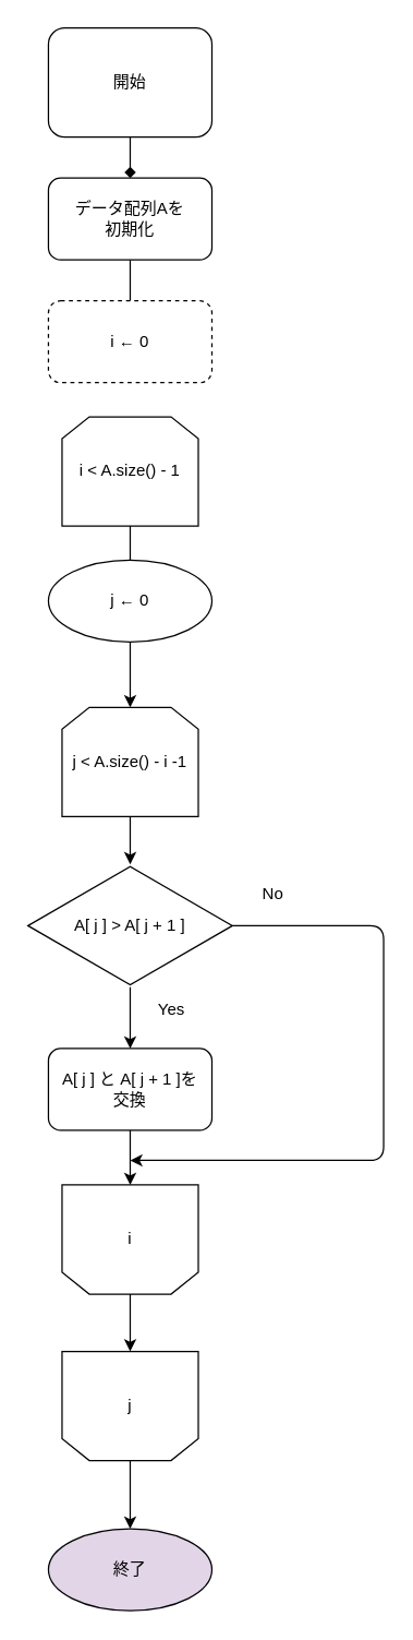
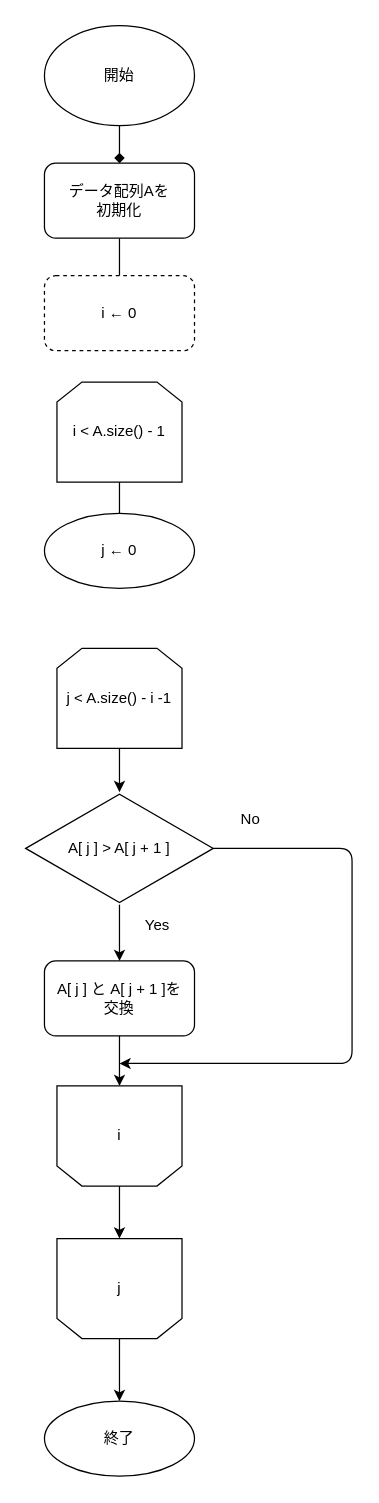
  <mxCell id="0" />
  <mxCell id="1" parent="0" />
  <mxCell id="2" value="" style="edgeStyle=none;html=1;endArrow=diamond;" edge="1" parent="1" source="3" target="5"><mxGeometry relative="1" as="geometry" /></mxCell>
- <mxCell id="3" value="開始" style="whiteSpace=wrap;html=1;rounded=1;" vertex="1" parent="1"><mxGeometry x="35" y="20" width="120" height="80" as="geometry" /></mxCell>
+ <mxCell id="3" value="開始" style="ellipse;whiteSpace=wrap;html=1;" vertex="1" parent="1"><mxGeometry x="35" y="20" width="120" height="80" as="geometry" /></mxCell>
  <mxCell id="4" style="edgeStyle=none;html=1;exitX=0.5;exitY=1;exitDx=0;exitDy=0;endArrow=none;" edge="1" parent="1" source="5" target="18"><mxGeometry relative="1" as="geometry" /></mxCell>
  <mxCell id="5" value="データ配列Aを&lt;br&gt;初期化" style="rounded=1;whiteSpace=wrap;html=1;" vertex="1" parent="1"><mxGeometry x="35" y="130" width="120" height="60" as="geometry" /></mxCell>
  <mxCell id="6" value="" style="edgeStyle=none;html=1;" edge="1" parent="1" source="8" target="14"><mxGeometry relative="1" as="geometry" /></mxCell>
  <mxCell id="7" style="edgeStyle=none;html=1;" edge="1" parent="1" source="8"><mxGeometry relative="1" as="geometry"><mxPoint x="95" y="850" as="targetPoint" /><Array as="points"><mxPoint x="281" y="678" /><mxPoint x="281" y="850" /></Array></mxGeometry></mxCell>
  <mxCell id="8" value="A[ j ] &amp;gt; A[ j + 1 ]" style="html=1;whiteSpace=wrap;aspect=fixed;shape=isoRectangle;" vertex="1" parent="1"><mxGeometry x="20" y="633" width="150" height="90" as="geometry" /></mxCell>
  <mxCell id="9" value="" style="edgeStyle=none;html=1;" edge="1" parent="1" source="10" target="8"><mxGeometry relative="1" as="geometry" /></mxCell>
  <mxCell id="10" value="j &amp;lt; A.size() - i -1" style="shape=loopLimit;whiteSpace=wrap;html=1;" vertex="1" parent="1"><mxGeometry x="45" y="518" width="100" height="80" as="geometry" /></mxCell>
  <mxCell id="11" value="" style="edgeStyle=none;html=1;endArrow=none;" edge="1" parent="1" source="12" target="20"><mxGeometry relative="1" as="geometry" /></mxCell>
  <mxCell id="12" value="i &amp;lt; A.size() - 1" style="shape=loopLimit;whiteSpace=wrap;html=1;" vertex="1" parent="1"><mxGeometry x="45" y="305" width="100" height="80" as="geometry" /></mxCell>
  <mxCell id="13" value="" style="edgeStyle=none;html=1;" edge="1" parent="1" source="14" target="17"><mxGeometry relative="1" as="geometry" /></mxCell>
  <mxCell id="14" value="A[ j ] と A[ j + 1 ]を&lt;br&gt;交換" style="rounded=1;whiteSpace=wrap;html=1;" vertex="1" parent="1"><mxGeometry x="35" y="768" width="120" height="60" as="geometry" /></mxCell>
  <mxCell id="15" value="Yes" style="text;html=1;align=center;verticalAlign=middle;resizable=0;points=[];autosize=1;strokeColor=none;fillColor=none;" vertex="1" parent="1"><mxGeometry x="105" y="730" width="40" height="20" as="geometry" /></mxCell>
  <mxCell id="16" value="" style="edgeStyle=none;html=1;" edge="1" parent="1" source="17" target="22"><mxGeometry relative="1" as="geometry" /></mxCell>
  <mxCell id="17" value="" style="shape=loopLimit;whiteSpace=wrap;html=1;rotation=-180;" vertex="1" parent="1"><mxGeometry x="45" y="868" width="100" height="80" as="geometry" /></mxCell>
  <mxCell id="18" value="i ← 0" style="rounded=1;whiteSpace=wrap;html=1;dashed=1;" vertex="1" parent="1"><mxGeometry x="35" y="220" width="120" height="60" as="geometry" /></mxCell>
- <mxCell id="19" value="" style="edgeStyle=none;html=1;" edge="1" parent="1" source="20" target="10"><mxGeometry relative="1" as="geometry" /></mxCell>
  <mxCell id="20" value="j ← 0" style="ellipse;whiteSpace=wrap;html=1;" vertex="1" parent="1"><mxGeometry x="35" y="410" width="120" height="60" as="geometry" /></mxCell>
  <mxCell id="21" value="" style="edgeStyle=none;html=1;" edge="1" parent="1" source="22" target="26"><mxGeometry relative="1" as="geometry" /></mxCell>
  <mxCell id="22" value="" style="shape=loopLimit;whiteSpace=wrap;html=1;rotation=-180;" vertex="1" parent="1"><mxGeometry x="45" y="990" width="100" height="80" as="geometry" /></mxCell>
  <mxCell id="23" value="i" style="text;html=1;strokeColor=none;fillColor=none;align=center;verticalAlign=middle;whiteSpace=wrap;rounded=0;" vertex="1" parent="1"><mxGeometry x="65" y="893" width="60" height="30" as="geometry" /></mxCell>
  <mxCell id="24" value="j" style="text;html=1;strokeColor=none;fillColor=none;align=center;verticalAlign=middle;whiteSpace=wrap;rounded=0;" vertex="1" parent="1"><mxGeometry x="65" y="1015" width="60" height="30" as="geometry" /></mxCell>
  <mxCell id="25" value="No" style="text;html=1;strokeColor=none;fillColor=none;align=center;verticalAlign=middle;whiteSpace=wrap;rounded=0;" vertex="1" parent="1"><mxGeometry x="170" y="640" width="60" height="30" as="geometry" /></mxCell>
- <mxCell id="26" value="終了" style="ellipse;whiteSpace=wrap;html=1;fillColor=#e1d5e7;" vertex="1" parent="1"><mxGeometry x="35" y="1120" width="120" height="60" as="geometry" /></mxCell>
+ <mxCell id="26" value="終了" style="ellipse;whiteSpace=wrap;html=1;" vertex="1" parent="1"><mxGeometry x="35" y="1120" width="120" height="60" as="geometry" /></mxCell>
